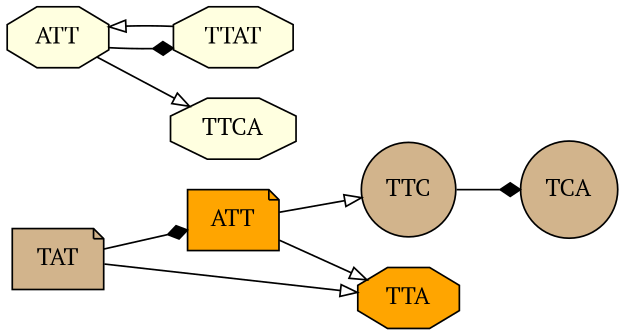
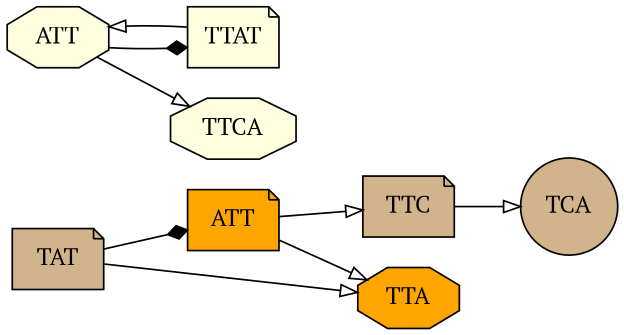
  digraph {
    fontname="PT Serif"
    rankdir=LR
    node [fillcolor=tan fontname="PT Serif" shape=octagon style=filled]
    edge [arrowhead=onormal fontname="PT Serif"]
    n1 [fillcolor=orange label=ATT shape=note]
-   n2 [label=TTC shape=circle]
+   n2 [label=TTC shape=note]
    n3 [fillcolor=orange label=TTA]
    n4 [label=TCA shape=circle]
    n5 [label=TAT shape=note]
    n6 [fillcolor=lightyellow label=TTCA]
-   n7 [fillcolor=lightyellow label=TTAT]
+   n7 [fillcolor=lightyellow label=TTAT shape=note]
    n8 [fillcolor=lightyellow label=ATT]
    n1 -> n2
    n1 -> n3
-   n2 -> n4 [arrowhead=diamond]
+   n2 -> n4
    n5 -> n1 [arrowhead=diamond]
    n5 -> n3
    n7 -> n8
    n8 -> n6
    n8 -> n7 [arrowhead=diamond]
  }
